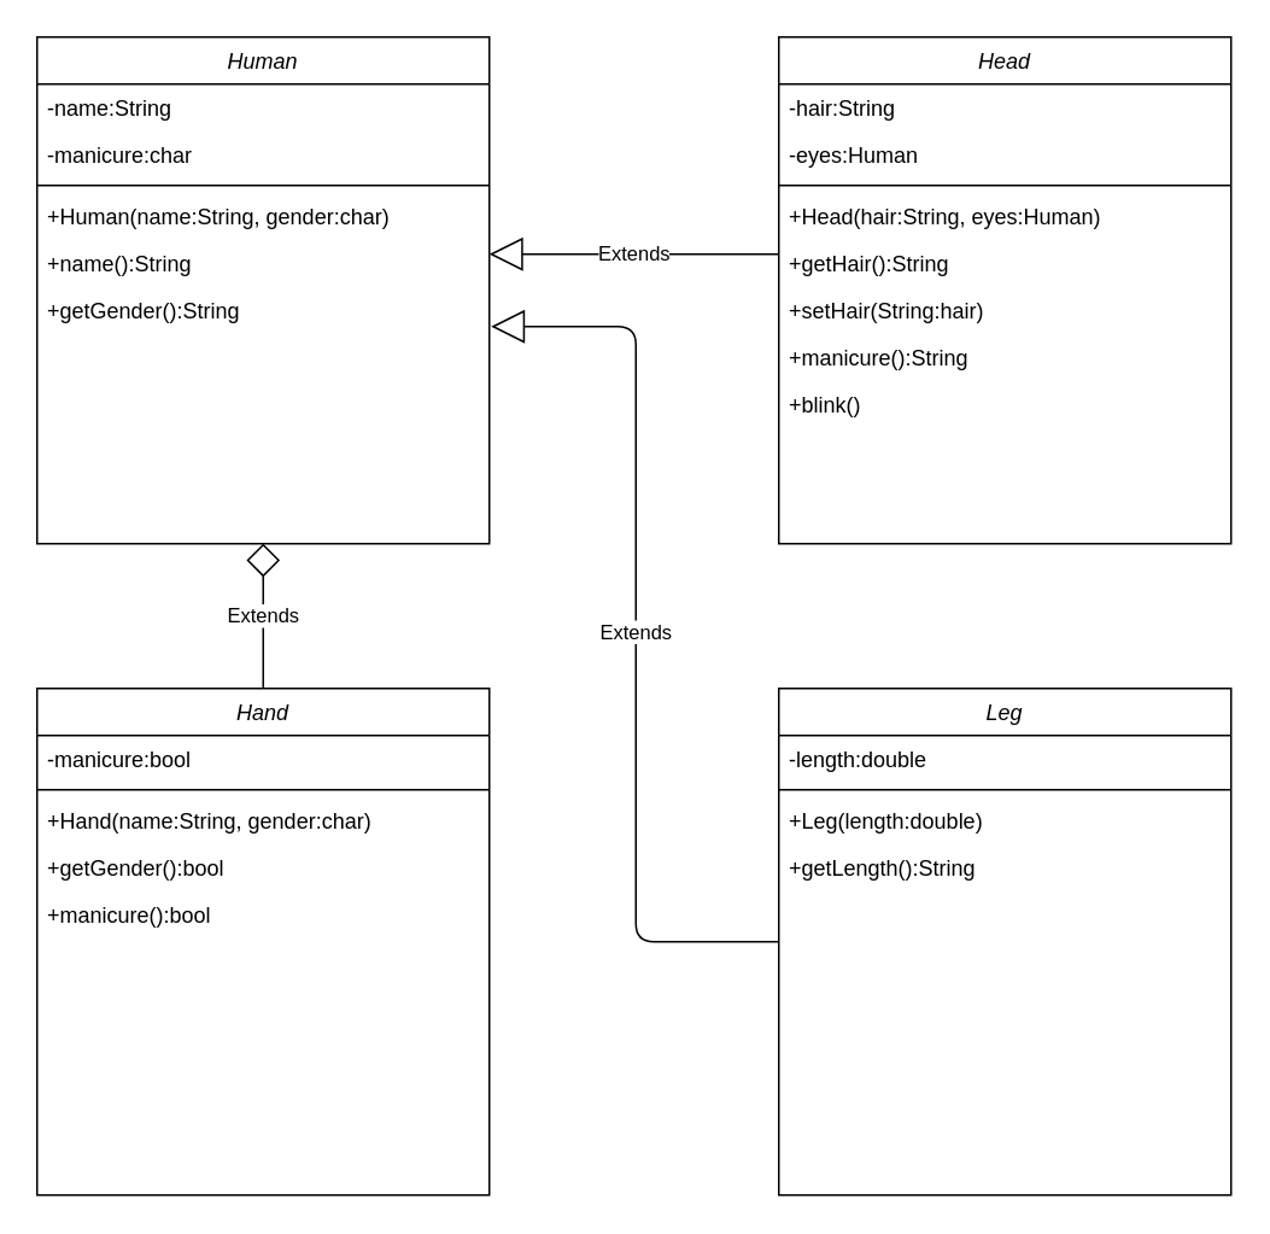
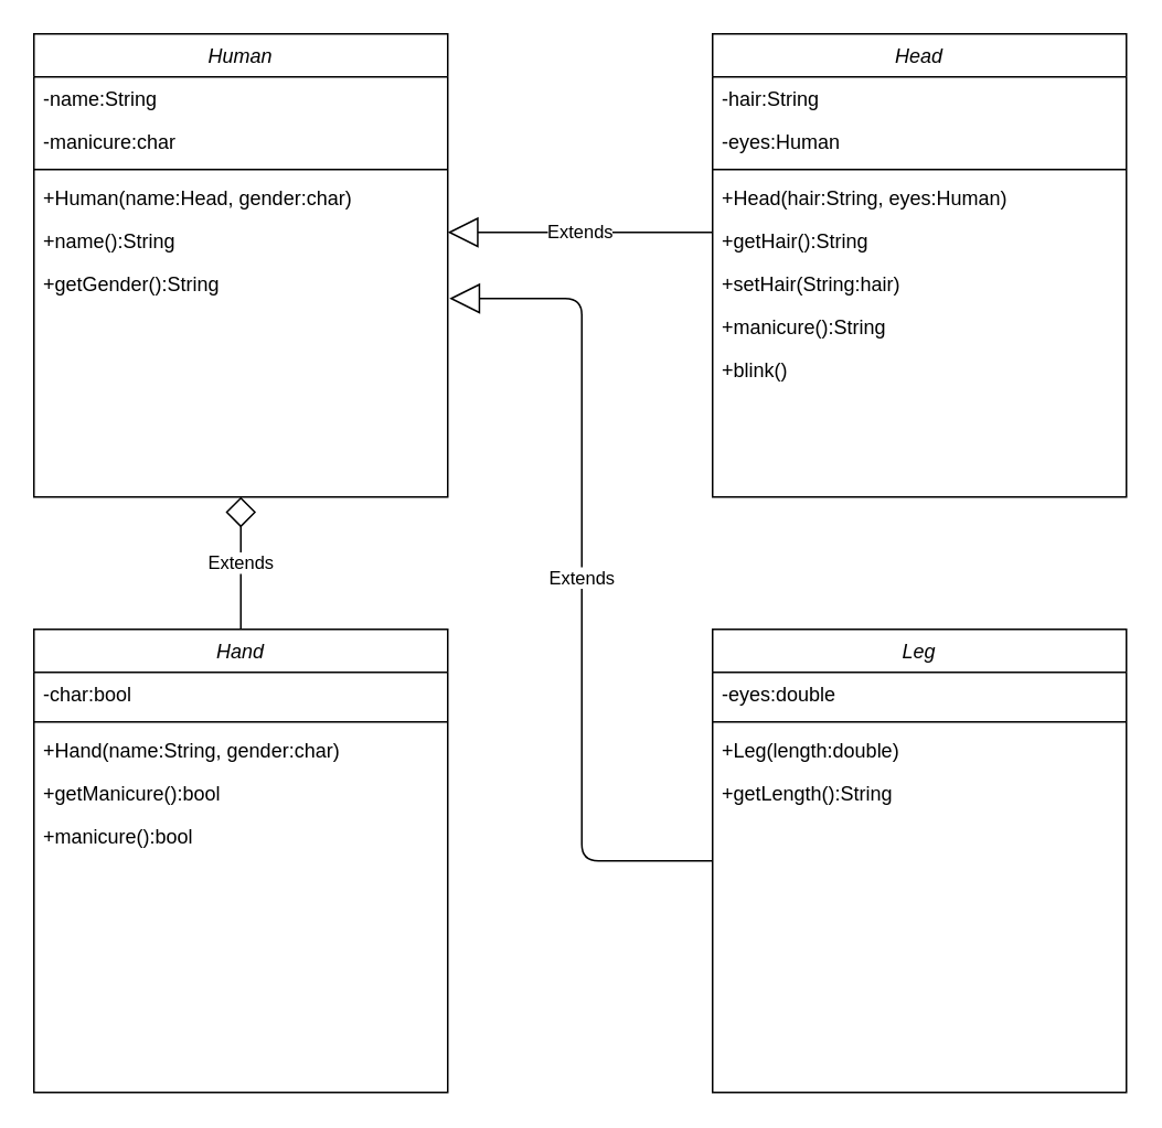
  <mxCell id="0" />
  <mxCell id="1" parent="0" />
  <mxCell id="2" value="Human" style="swimlane;fontStyle=2;align=center;verticalAlign=top;childLayout=stackLayout;horizontal=1;startSize=26;horizontalStack=0;resizeParent=1;resizeLast=0;collapsible=1;marginBottom=0;rounded=0;shadow=0;strokeWidth=1;" parent="1" vertex="1"><mxGeometry x="20" y="20" width="250" height="280" as="geometry"><mxRectangle x="230" y="140" width="160" height="26" as="alternateBounds" /></mxGeometry></mxCell>
  <mxCell id="3" value="-name:String&#10;" style="text;align=left;verticalAlign=top;spacingLeft=4;spacingRight=4;overflow=hidden;rotatable=0;points=[[0,0.5],[1,0.5]];portConstraint=eastwest;" parent="2" vertex="1"><mxGeometry y="26" width="250" height="26" as="geometry" /></mxCell>
  <mxCell id="4" value="-manicure:char" style="text;align=left;verticalAlign=top;spacingLeft=4;spacingRight=4;overflow=hidden;rotatable=0;points=[[0,0.5],[1,0.5]];portConstraint=eastwest;" parent="2" vertex="1"><mxGeometry y="52" width="250" height="26" as="geometry" /></mxCell>
  <mxCell id="5" value="" style="line;html=1;strokeWidth=1;align=left;verticalAlign=middle;spacingTop=-1;spacingLeft=3;spacingRight=3;rotatable=0;labelPosition=right;points=[];portConstraint=eastwest;" parent="2" vertex="1"><mxGeometry y="78" width="250" height="8" as="geometry" /></mxCell>
- <mxCell id="6" value="+Human(name:String, gender:char)" style="text;align=left;verticalAlign=top;spacingLeft=4;spacingRight=4;overflow=hidden;rotatable=0;points=[[0,0.5],[1,0.5]];portConstraint=eastwest;" parent="2" vertex="1"><mxGeometry y="86" width="250" height="26" as="geometry" /></mxCell>
+ <mxCell id="6" value="+Human(name:Head, gender:char)" style="text;align=left;verticalAlign=top;spacingLeft=4;spacingRight=4;overflow=hidden;rotatable=0;points=[[0,0.5],[1,0.5]];portConstraint=eastwest;" parent="2" vertex="1"><mxGeometry y="86" width="250" height="26" as="geometry" /></mxCell>
  <mxCell id="7" value="+name():String" style="text;align=left;verticalAlign=top;spacingLeft=4;spacingRight=4;overflow=hidden;rotatable=0;points=[[0,0.5],[1,0.5]];portConstraint=eastwest;" parent="2" vertex="1"><mxGeometry y="112" width="250" height="26" as="geometry" /></mxCell>
  <mxCell id="8" value="+getGender():String" style="text;align=left;verticalAlign=top;spacingLeft=4;spacingRight=4;overflow=hidden;rotatable=0;points=[[0,0.5],[1,0.5]];portConstraint=eastwest;" parent="2" vertex="1"><mxGeometry y="138" width="250" height="26" as="geometry" /></mxCell>
  <mxCell id="9" value="Head" style="swimlane;fontStyle=2;align=center;verticalAlign=top;childLayout=stackLayout;horizontal=1;startSize=26;horizontalStack=0;resizeParent=1;resizeLast=0;collapsible=1;marginBottom=0;rounded=0;shadow=0;strokeWidth=1;" parent="1" vertex="1"><mxGeometry x="430" y="20" width="250" height="280" as="geometry"><mxRectangle x="230" y="140" width="160" height="26" as="alternateBounds" /></mxGeometry></mxCell>
  <mxCell id="10" value="-hair:String&#10;" style="text;align=left;verticalAlign=top;spacingLeft=4;spacingRight=4;overflow=hidden;rotatable=0;points=[[0,0.5],[1,0.5]];portConstraint=eastwest;" parent="9" vertex="1"><mxGeometry y="26" width="250" height="26" as="geometry" /></mxCell>
  <mxCell id="11" value="-eyes:Human&#10;" style="text;align=left;verticalAlign=top;spacingLeft=4;spacingRight=4;overflow=hidden;rotatable=0;points=[[0,0.5],[1,0.5]];portConstraint=eastwest;" parent="9" vertex="1"><mxGeometry y="52" width="250" height="26" as="geometry" /></mxCell>
  <mxCell id="12" value="" style="line;html=1;strokeWidth=1;align=left;verticalAlign=middle;spacingTop=-1;spacingLeft=3;spacingRight=3;rotatable=0;labelPosition=right;points=[];portConstraint=eastwest;" parent="9" vertex="1"><mxGeometry y="78" width="250" height="8" as="geometry" /></mxCell>
  <mxCell id="13" value="+Head(hair:String, eyes:Human)" style="text;align=left;verticalAlign=top;spacingLeft=4;spacingRight=4;overflow=hidden;rotatable=0;points=[[0,0.5],[1,0.5]];portConstraint=eastwest;" parent="9" vertex="1"><mxGeometry y="86" width="250" height="26" as="geometry" /></mxCell>
  <mxCell id="14" value="+getHair():String" style="text;align=left;verticalAlign=top;spacingLeft=4;spacingRight=4;overflow=hidden;rotatable=0;points=[[0,0.5],[1,0.5]];portConstraint=eastwest;" parent="9" vertex="1"><mxGeometry y="112" width="250" height="26" as="geometry" /></mxCell>
  <mxCell id="15" value="+setHair(String:hair)" style="text;align=left;verticalAlign=top;spacingLeft=4;spacingRight=4;overflow=hidden;rotatable=0;points=[[0,0.5],[1,0.5]];portConstraint=eastwest;" parent="9" vertex="1"><mxGeometry y="138" width="250" height="26" as="geometry" /></mxCell>
  <mxCell id="16" value="+manicure():String" style="text;align=left;verticalAlign=top;spacingLeft=4;spacingRight=4;overflow=hidden;rotatable=0;points=[[0,0.5],[1,0.5]];portConstraint=eastwest;" parent="9" vertex="1"><mxGeometry y="164" width="250" height="26" as="geometry" /></mxCell>
  <mxCell id="17" value="+blink()" style="text;align=left;verticalAlign=top;spacingLeft=4;spacingRight=4;overflow=hidden;rotatable=0;points=[[0,0.5],[1,0.5]];portConstraint=eastwest;" parent="9" vertex="1"><mxGeometry y="190" width="250" height="26" as="geometry" /></mxCell>
  <mxCell id="18" value="Hand&#10;" style="swimlane;fontStyle=2;align=center;verticalAlign=top;childLayout=stackLayout;horizontal=1;startSize=26;horizontalStack=0;resizeParent=1;resizeLast=0;collapsible=1;marginBottom=0;rounded=0;shadow=0;strokeWidth=1;" parent="1" vertex="1"><mxGeometry x="20" y="380" width="250" height="280" as="geometry"><mxRectangle x="230" y="140" width="160" height="26" as="alternateBounds" /></mxGeometry></mxCell>
- <mxCell id="19" value="-manicure:bool&#10;" style="text;align=left;verticalAlign=top;spacingLeft=4;spacingRight=4;overflow=hidden;rotatable=0;points=[[0,0.5],[1,0.5]];portConstraint=eastwest;" parent="18" vertex="1"><mxGeometry y="26" width="250" height="26" as="geometry" /></mxCell>
+ <mxCell id="19" value="-char:bool&#10;" style="text;align=left;verticalAlign=top;spacingLeft=4;spacingRight=4;overflow=hidden;rotatable=0;points=[[0,0.5],[1,0.5]];portConstraint=eastwest;" parent="18" vertex="1"><mxGeometry y="26" width="250" height="26" as="geometry" /></mxCell>
  <mxCell id="20" value="" style="line;html=1;strokeWidth=1;align=left;verticalAlign=middle;spacingTop=-1;spacingLeft=3;spacingRight=3;rotatable=0;labelPosition=right;points=[];portConstraint=eastwest;" parent="18" vertex="1"><mxGeometry y="52" width="250" height="8" as="geometry" /></mxCell>
  <mxCell id="21" value="+Hand(name:String, gender:char)" style="text;align=left;verticalAlign=top;spacingLeft=4;spacingRight=4;overflow=hidden;rotatable=0;points=[[0,0.5],[1,0.5]];portConstraint=eastwest;" parent="18" vertex="1"><mxGeometry y="60" width="250" height="26" as="geometry" /></mxCell>
- <mxCell id="22" value="+getGender():bool" style="text;align=left;verticalAlign=top;spacingLeft=4;spacingRight=4;overflow=hidden;rotatable=0;points=[[0,0.5],[1,0.5]];portConstraint=eastwest;" parent="18" vertex="1"><mxGeometry y="86" width="250" height="26" as="geometry" /></mxCell>
+ <mxCell id="22" value="+getManicure():bool" style="text;align=left;verticalAlign=top;spacingLeft=4;spacingRight=4;overflow=hidden;rotatable=0;points=[[0,0.5],[1,0.5]];portConstraint=eastwest;" parent="18" vertex="1"><mxGeometry y="86" width="250" height="26" as="geometry" /></mxCell>
  <mxCell id="23" value="+manicure():bool" style="text;align=left;verticalAlign=top;spacingLeft=4;spacingRight=4;overflow=hidden;rotatable=0;points=[[0,0.5],[1,0.5]];portConstraint=eastwest;" parent="18" vertex="1"><mxGeometry y="112" width="250" height="26" as="geometry" /></mxCell>
  <mxCell id="24" value="Leg" style="swimlane;fontStyle=2;align=center;verticalAlign=top;childLayout=stackLayout;horizontal=1;startSize=26;horizontalStack=0;resizeParent=1;resizeLast=0;collapsible=1;marginBottom=0;rounded=0;shadow=0;strokeWidth=1;" parent="1" vertex="1"><mxGeometry x="430" y="380" width="250" height="280" as="geometry"><mxRectangle x="230" y="140" width="160" height="26" as="alternateBounds" /></mxGeometry></mxCell>
- <mxCell id="25" value="-length:double&#10;" style="text;align=left;verticalAlign=top;spacingLeft=4;spacingRight=4;overflow=hidden;rotatable=0;points=[[0,0.5],[1,0.5]];portConstraint=eastwest;" parent="24" vertex="1"><mxGeometry y="26" width="250" height="26" as="geometry" /></mxCell>
+ <mxCell id="25" value="-eyes:double&#10;" style="text;align=left;verticalAlign=top;spacingLeft=4;spacingRight=4;overflow=hidden;rotatable=0;points=[[0,0.5],[1,0.5]];portConstraint=eastwest;" parent="24" vertex="1"><mxGeometry y="26" width="250" height="26" as="geometry" /></mxCell>
  <mxCell id="26" value="" style="line;html=1;strokeWidth=1;align=left;verticalAlign=middle;spacingTop=-1;spacingLeft=3;spacingRight=3;rotatable=0;labelPosition=right;points=[];portConstraint=eastwest;" parent="24" vertex="1"><mxGeometry y="52" width="250" height="8" as="geometry" /></mxCell>
  <mxCell id="27" value="+Leg(length:double)" style="text;align=left;verticalAlign=top;spacingLeft=4;spacingRight=4;overflow=hidden;rotatable=0;points=[[0,0.5],[1,0.5]];portConstraint=eastwest;" parent="24" vertex="1"><mxGeometry y="60" width="250" height="26" as="geometry" /></mxCell>
  <mxCell id="28" value="+getLength():String" style="text;align=left;verticalAlign=top;spacingLeft=4;spacingRight=4;overflow=hidden;rotatable=0;points=[[0,0.5],[1,0.5]];portConstraint=eastwest;" parent="24" vertex="1"><mxGeometry y="86" width="250" height="26" as="geometry" /></mxCell>
  <mxCell id="29" value="Extends" style="endArrow=diamond;endSize=16;endFill=0;html=1;entryX=0.5;entryY=1;entryDx=0;entryDy=0;exitX=0.5;exitY=0;exitDx=0;exitDy=0;" parent="1" source="18" target="2" edge="1"><mxGeometry width="160" relative="1" as="geometry"><mxPoint x="70" y="340" as="sourcePoint" /><mxPoint x="230" y="340" as="targetPoint" /><Array as="points"><mxPoint x="145" y="370" /></Array><mxPoint as="offset" /></mxGeometry></mxCell>
  <mxCell id="30" value="Extends" style="endArrow=block;endSize=16;endFill=0;html=1;edgeStyle=elbowEdgeStyle;exitX=0;exitY=0.5;exitDx=0;exitDy=0;" parent="1" source="24" edge="1"><mxGeometry width="160" relative="1" as="geometry"><mxPoint x="430" y="500" as="sourcePoint" /><mxPoint x="271" y="180" as="targetPoint" /></mxGeometry></mxCell>
  <mxCell id="31" value="Extends" style="endArrow=block;endSize=16;endFill=0;html=1;" parent="1" edge="1"><mxGeometry width="160" relative="1" as="geometry"><mxPoint x="430" y="140" as="sourcePoint" /><mxPoint x="270" y="140" as="targetPoint" /></mxGeometry></mxCell>
